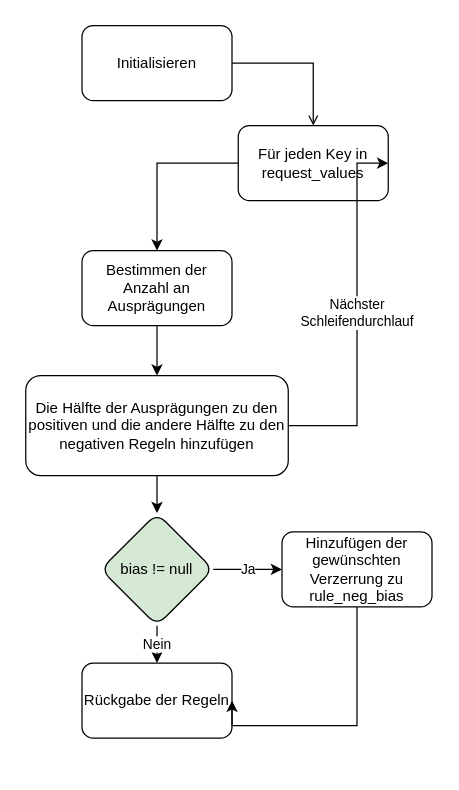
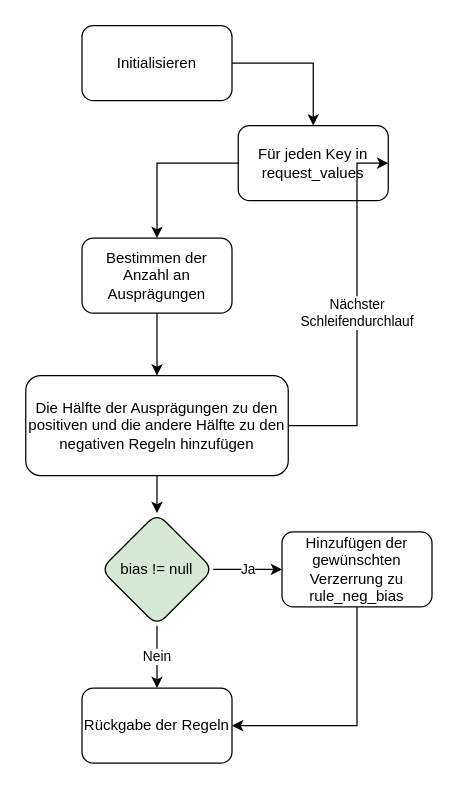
  <mxCell id="0" />
  <mxCell id="1" parent="0" />
- <mxCell id="2" value="" style="edgeStyle=orthogonalEdgeStyle;rounded=0;orthogonalLoop=1;jettySize=auto;html=1;endArrow=open;" edge="1" parent="1" source="3" target="5"><mxGeometry relative="1" as="geometry" /></mxCell>
+ <mxCell id="2" value="" style="edgeStyle=orthogonalEdgeStyle;rounded=0;orthogonalLoop=1;jettySize=auto;html=1;" edge="1" parent="1" source="3" target="5"><mxGeometry relative="1" as="geometry" /></mxCell>
  <mxCell id="3" value="Initialisieren" style="rounded=1;whiteSpace=wrap;html=1;" vertex="1" parent="1"><mxGeometry x="65" y="20" width="120" height="60" as="geometry" /></mxCell>
  <mxCell id="4" value="" style="edgeStyle=orthogonalEdgeStyle;rounded=0;orthogonalLoop=1;jettySize=auto;html=1;" edge="1" parent="1" source="5" target="7"><mxGeometry relative="1" as="geometry" /></mxCell>
  <mxCell id="5" value="Für jeden Key in request_values" style="rounded=1;whiteSpace=wrap;html=1;" vertex="1" parent="1"><mxGeometry x="190" y="100" width="120" height="60" as="geometry" /></mxCell>
  <mxCell id="6" value="" style="edgeStyle=orthogonalEdgeStyle;rounded=0;orthogonalLoop=1;jettySize=auto;html=1;" edge="1" parent="1" source="7" target="10"><mxGeometry relative="1" as="geometry" /></mxCell>
- <mxCell id="7" value="Bestimmen der Anzahl an Ausprägungen" style="rounded=1;whiteSpace=wrap;html=1;" vertex="1" parent="1"><mxGeometry x="65" y="200" width="120" height="60" as="geometry" /></mxCell>
+ <mxCell id="7" value="Bestimmen der Anzahl an Ausprägungen" style="rounded=1;whiteSpace=wrap;html=1;" vertex="1" parent="1"><mxGeometry x="65" y="190" width="120" height="60" as="geometry" /></mxCell>
  <mxCell id="8" value="Nächster &lt;br&gt;Schleifendurchlauf" style="edgeStyle=orthogonalEdgeStyle;rounded=0;orthogonalLoop=1;jettySize=auto;html=1;entryX=1;entryY=0.5;entryDx=0;entryDy=0;" edge="1" parent="1" source="10" target="5"><mxGeometry relative="1" as="geometry"><mxPoint x="125" y="180" as="targetPoint" /><Array as="points"><mxPoint x="285" y="340" /><mxPoint x="285" y="130" /></Array></mxGeometry></mxCell>
  <mxCell id="9" value="" style="edgeStyle=orthogonalEdgeStyle;rounded=0;orthogonalLoop=1;jettySize=auto;html=1;" edge="1" parent="1" source="10" target="13"><mxGeometry relative="1" as="geometry" /></mxCell>
  <mxCell id="10" value="Die Hälfte der Ausprägungen zu den positiven und die andere Hälfte zu den negativen Regeln hinzufügen" style="rounded=1;whiteSpace=wrap;html=1;" vertex="1" parent="1"><mxGeometry x="20" y="300" width="210" height="80" as="geometry" /></mxCell>
  <mxCell id="11" value="Nein" style="edgeStyle=orthogonalEdgeStyle;rounded=0;orthogonalLoop=1;jettySize=auto;html=1;" edge="1" parent="1" source="13" target="14"><mxGeometry relative="1" as="geometry" /></mxCell>
  <mxCell id="12" value="Ja" style="edgeStyle=orthogonalEdgeStyle;rounded=0;orthogonalLoop=1;jettySize=auto;html=1;" edge="1" parent="1" source="13" target="16"><mxGeometry relative="1" as="geometry" /></mxCell>
  <mxCell id="13" value="bias != null" style="rhombus;whiteSpace=wrap;html=1;rounded=1;fillColor=#d5e8d4;" vertex="1" parent="1"><mxGeometry x="80" y="410" width="90" height="90" as="geometry" /></mxCell>
- <mxCell id="14" value="Rückgabe der Regeln" style="whiteSpace=wrap;html=1;rounded=1;" vertex="1" parent="1"><mxGeometry x="65" y="530" width="120" height="60" as="geometry" /></mxCell>
+ <mxCell id="14" value="Rückgabe der Regeln" style="whiteSpace=wrap;html=1;rounded=1;" vertex="1" parent="1"><mxGeometry x="65" y="550" width="120" height="60" as="geometry" /></mxCell>
  <mxCell id="15" style="edgeStyle=orthogonalEdgeStyle;rounded=0;orthogonalLoop=1;jettySize=auto;html=1;entryX=1;entryY=0.5;entryDx=0;entryDy=0;" edge="1" parent="1" source="16" target="14"><mxGeometry relative="1" as="geometry"><Array as="points"><mxPoint x="285" y="580" /></Array></mxGeometry></mxCell>
  <mxCell id="16" value="Hinzufügen der gewünschten Verzerrung zu rule_neg_bias" style="whiteSpace=wrap;html=1;rounded=1;" vertex="1" parent="1"><mxGeometry x="225" y="425" width="120" height="60" as="geometry" /></mxCell>
